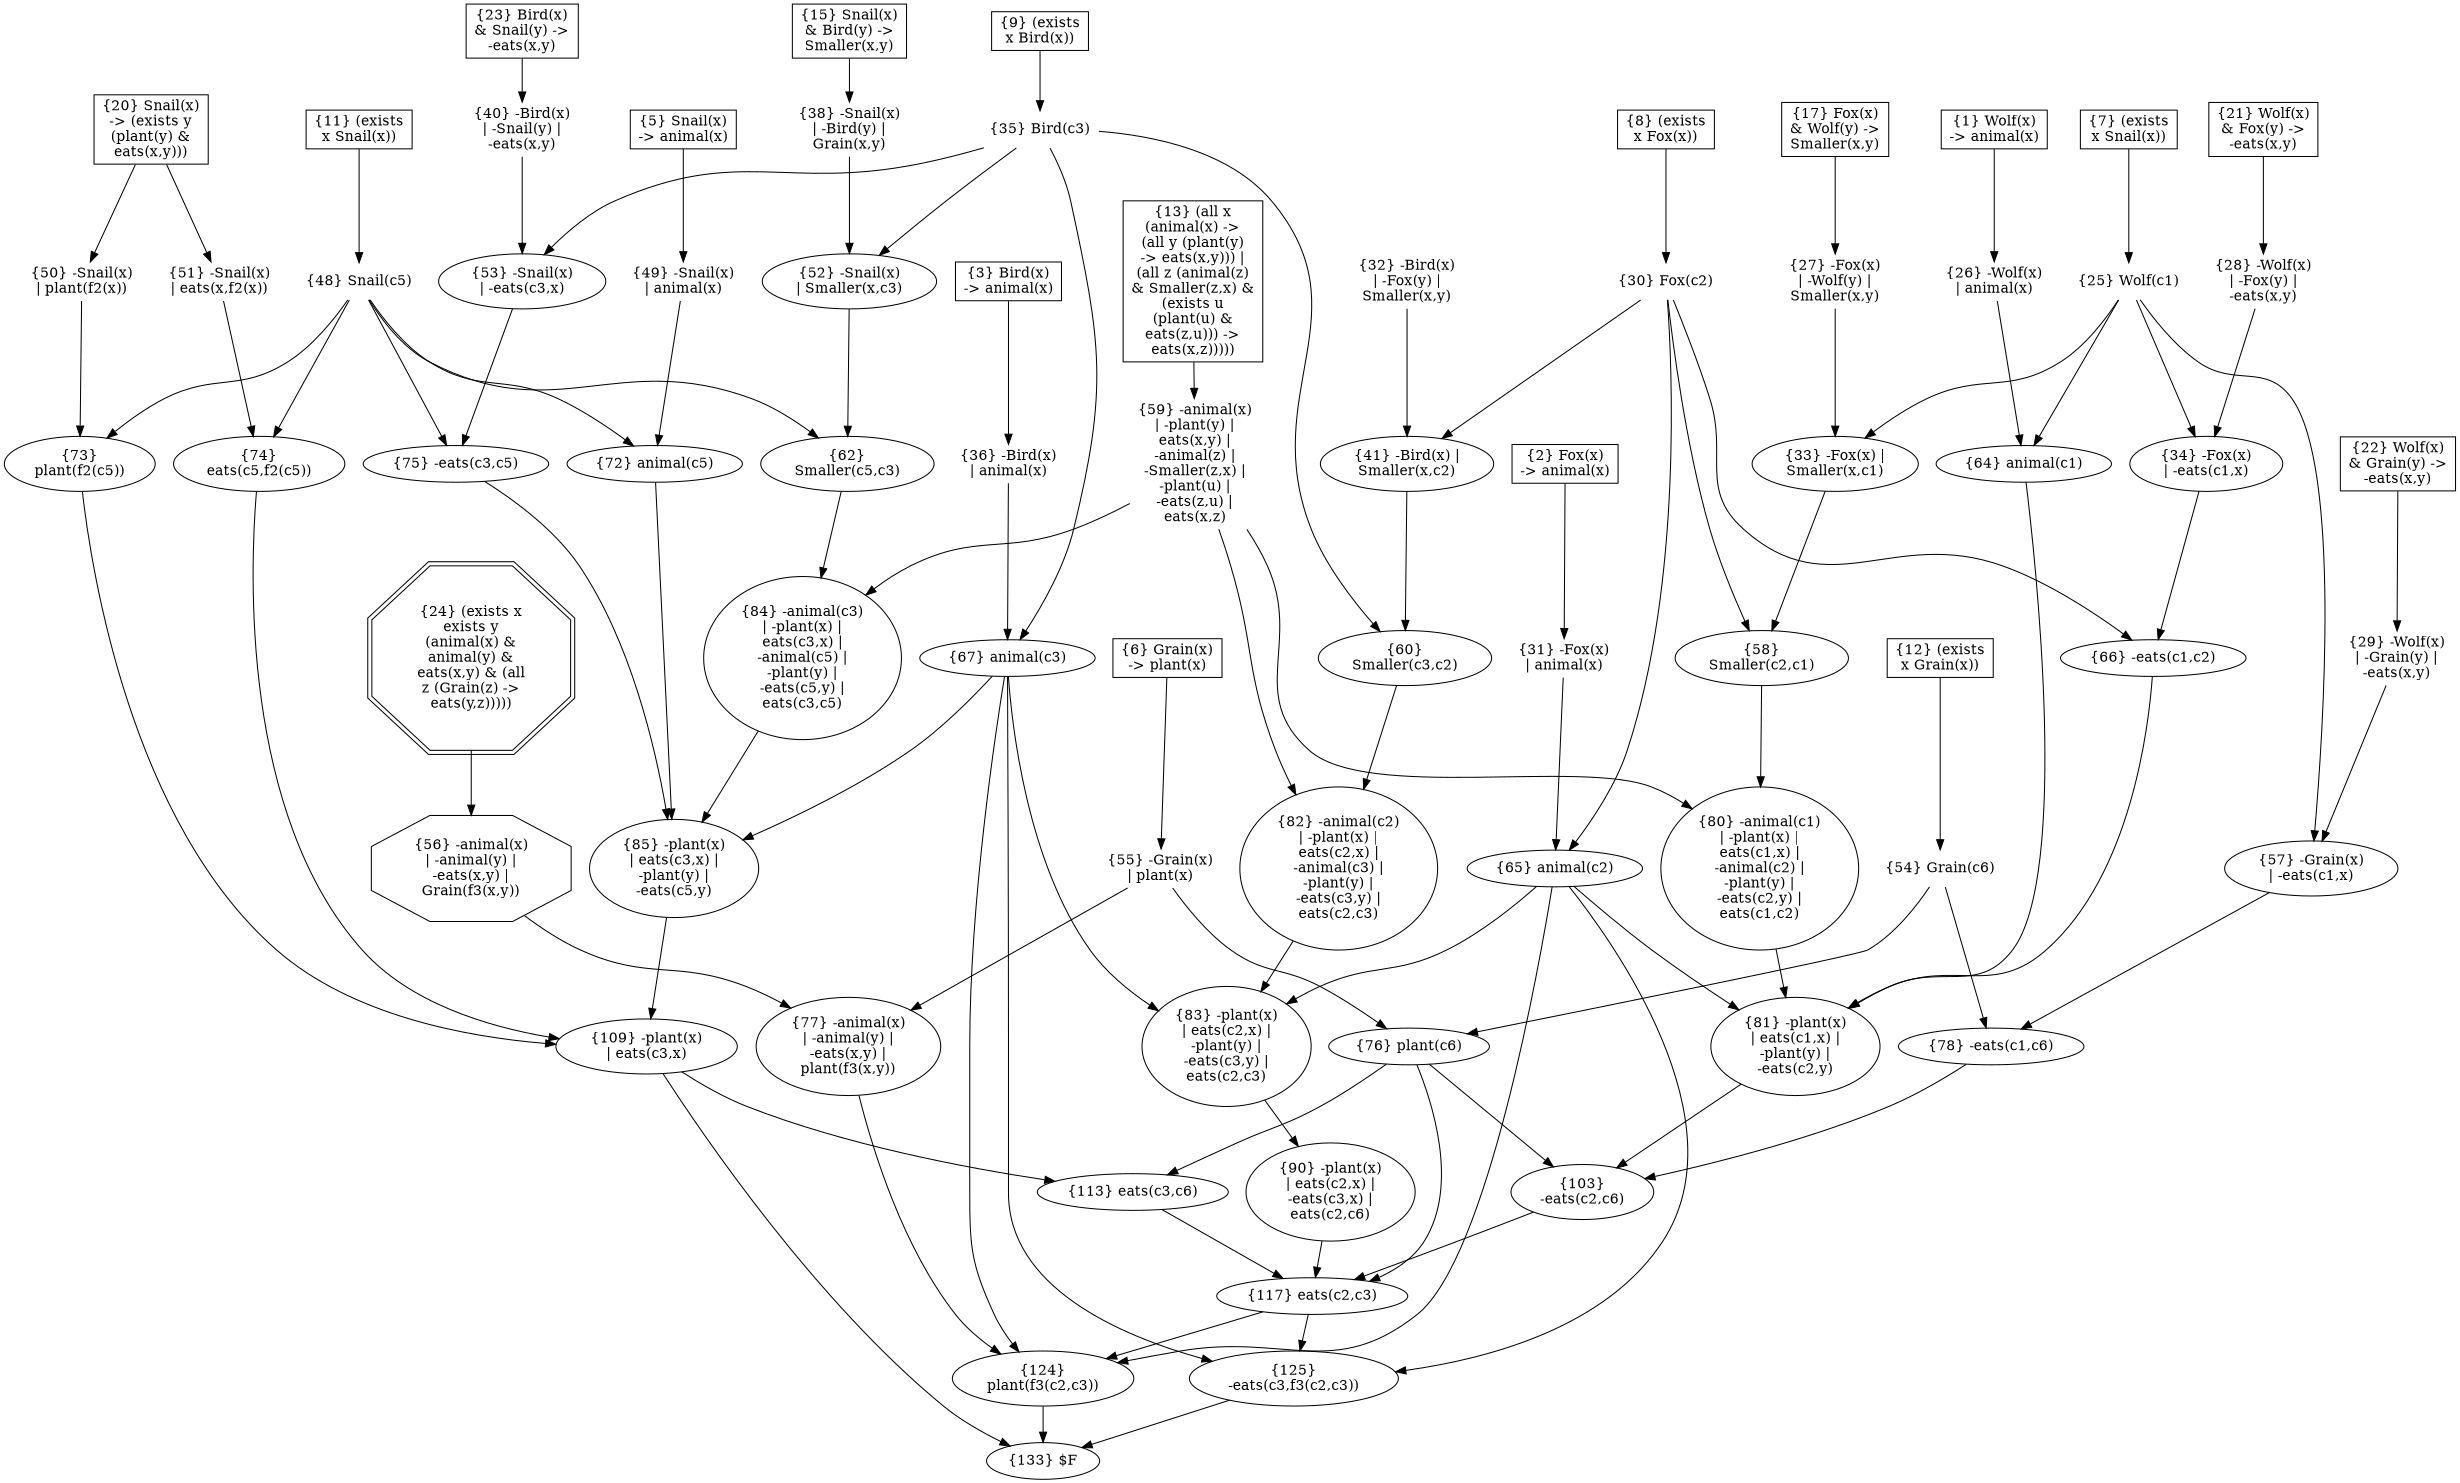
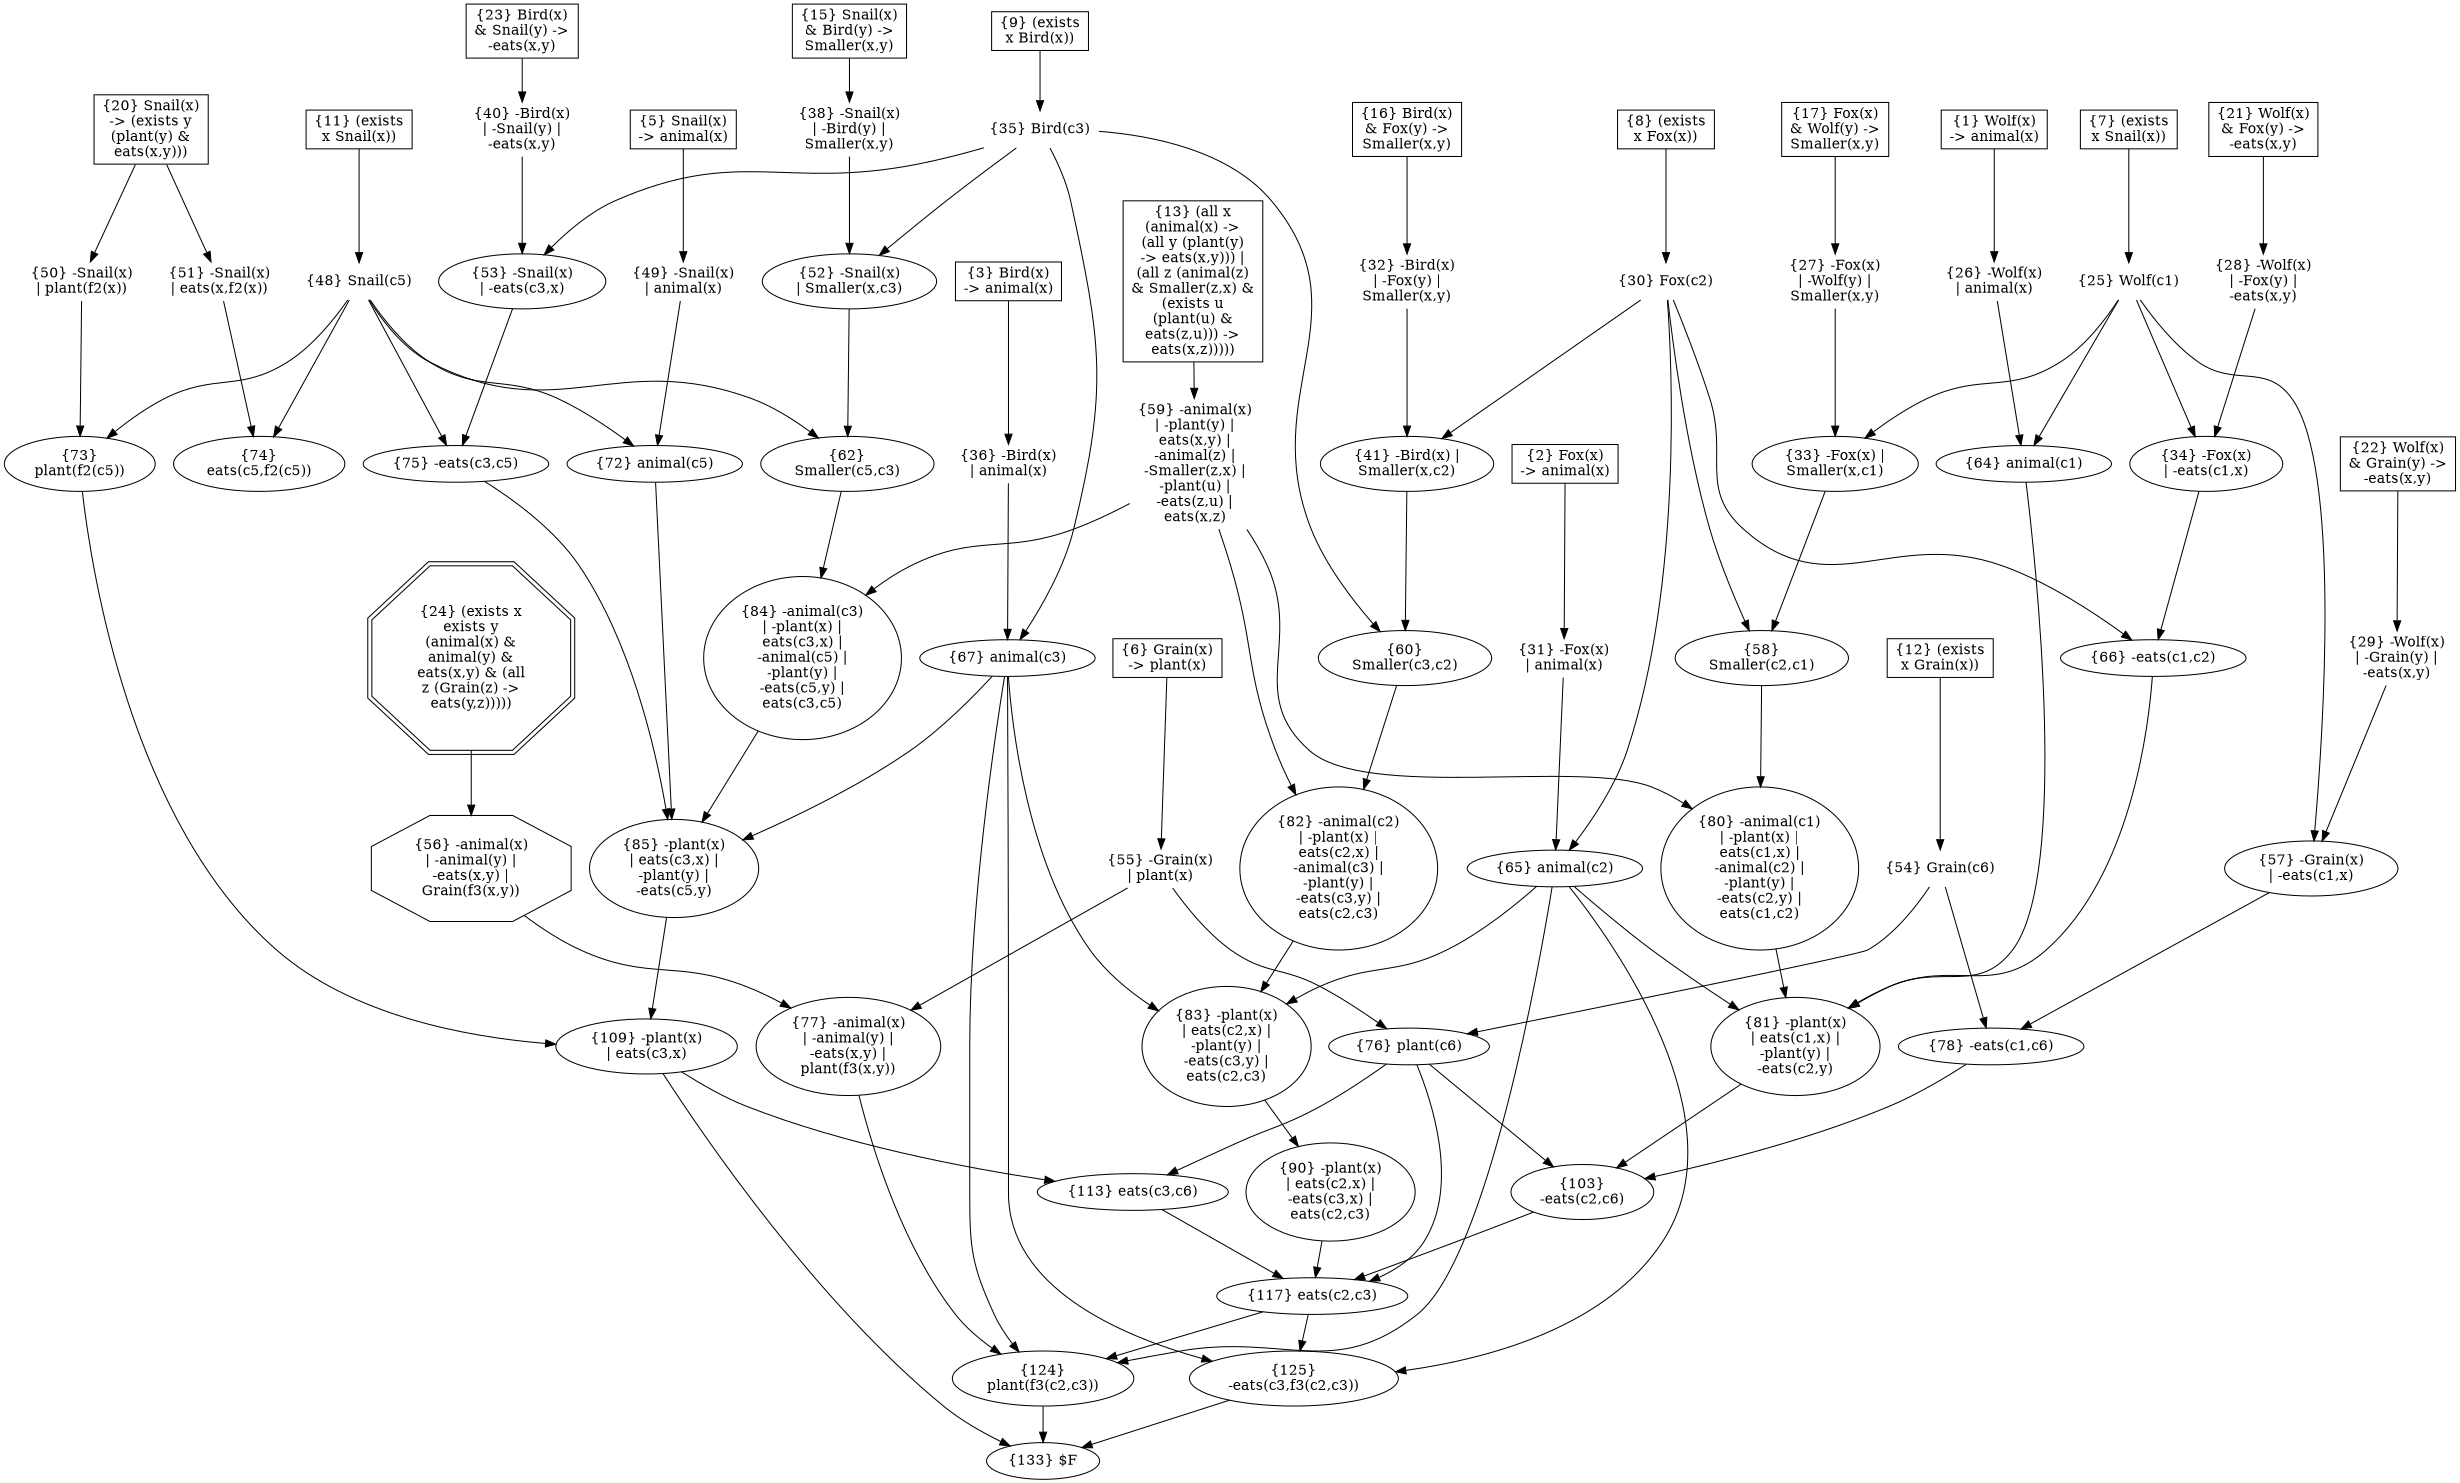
  strict digraph {
    root=133
    node [shape=ellipse]
    n1 [label="{1} Wolf(x)\n-> animal(x)" shape=box]
    n2 [label="{26} -Wolf(x)\n| animal(x)" shape=plaintext]
    n3 [label="{64} animal(c1)"]
    n4 [label="{2} Fox(x)\n-> animal(x)" shape=box]
    n5 [label="{31} -Fox(x)\n| animal(x)" shape=plaintext]
    n6 [label="{65} animal(c2)"]
    n7 [label="{3} Bird(x)\n-> animal(x)" shape=box]
    n8 [label="{36} -Bird(x)\n| animal(x)" shape=plaintext]
    n9 [label="{67} animal(c3)"]
    n10 [label="{5} Snail(x)\n-> animal(x)" shape=box]
    n11 [label="{49} -Snail(x)\n| animal(x)" shape=plaintext]
    n12 [label="{72} animal(c5)"]
    n13 [label="{6} Grain(x)\n-> plant(x)" shape=box]
    n14 [label="{55} -Grain(x)\n| plant(x)" shape=plaintext]
    n15 [label="{76} plant(c6)"]
    n16 [label="{77} -animal(x)\n| -animal(y) |\n-eats(x,y) |\nplant(f3(x,y))"]
    n17 [label="{7} (exists\nx Snail(x))" shape=box]
    n18 [label="{25} Wolf(c1)" shape=plaintext]
    n19 [label="{33} -Fox(x) |\nSmaller(x,c1)"]
    n20 [label="{34} -Fox(x)\n| -eats(c1,x)"]
    n21 [label="{57} -Grain(x)\n| -eats(c1,x)"]
    n22 [label="{8} (exists\nx Fox(x))" shape=box]
    n23 [label="{30} Fox(c2)" shape=plaintext]
    n24 [label="{41} -Bird(x) |\nSmaller(x,c2)"]
    n25 [label="{58}\nSmaller(c2,c1)"]
    n26 [label="{66} -eats(c1,c2)"]
    n27 [label="{9} (exists\nx Bird(x))" shape=box]
    n28 [label="{35} Bird(c3)" shape=plaintext]
    n29 [label="{52} -Snail(x)\n| Smaller(x,c3)"]
    n30 [label="{53} -Snail(x)\n| -eats(c3,x)"]
    n31 [label="{60}\nSmaller(c3,c2)"]
    n32 [label="{11} (exists\nx Snail(x))" shape=box]
    n33 [label="{48} Snail(c5)" shape=plaintext]
    n34 [label="{62}\nSmaller(c5,c3)"]
    n35 [label="{73}\nplant(f2(c5))"]
    n36 [label="{74}\neats(c5,f2(c5))"]
    n37 [label="{75} -eats(c3,c5)"]
    n38 [label="{12} (exists\nx Grain(x))" shape=box]
    n39 [label="{54} Grain(c6)" shape=plaintext]
    n40 [label="{78} -eats(c1,c6)"]
    n41 [label="{13} (all x\n(animal(x) ->\n(all y (plant(y)\n-> eats(x,y))) |\n(all z (animal(z)\n& Smaller(z,x) &\n(exists u\n(plant(u) &\neats(z,u))) ->\neats(x,z)))))" shape=box]
    n42 [label="{59} -animal(x)\n| -plant(y) |\neats(x,y) |\n-animal(z) |\n-Smaller(z,x) |\n-plant(u) |\n-eats(z,u) |\neats(x,z)" shape=plaintext]
    n43 [label="{80} -animal(c1)\n| -plant(x) |\neats(c1,x) |\n-animal(c2) |\n-plant(y) |\n-eats(c2,y) |\neats(c1,c2)"]
    n44 [label="{82} -animal(c2)\n| -plant(x) |\neats(c2,x) |\n-animal(c3) |\n-plant(y) |\n-eats(c3,y) |\neats(c2,c3)"]
    n45 [label="{84} -animal(c3)\n| -plant(x) |\neats(c3,x) |\n-animal(c5) |\n-plant(y) |\n-eats(c5,y) |\neats(c3,c5)"]
    n46 [label="{15} Snail(x)\n& Bird(y) ->\nSmaller(x,y)" shape=box]
-   n47 [label="{38} -Snail(x)\n| -Bird(y) |\nGrain(x,y)" shape=plaintext]
+   n47 [label="{38} -Snail(x)\n| -Bird(y) |\nSmaller(x,y)" shape=plaintext]
+   n48 [label="{16} Bird(x)\n& Fox(y) ->\nSmaller(x,y)" shape=box]
    n49 [label="{32} -Bird(x)\n| -Fox(y) |\nSmaller(x,y)" shape=plaintext]
    n50 [label="{17} Fox(x)\n& Wolf(y) ->\nSmaller(x,y)" shape=box]
    n51 [label="{27} -Fox(x)\n| -Wolf(y) |\nSmaller(x,y)" shape=plaintext]
    n52 [label="{20} Snail(x)\n-> (exists y\n(plant(y) &\neats(x,y)))" shape=box]
    n53 [label="{50} -Snail(x)\n| plant(f2(x))" shape=plaintext]
    n54 [label="{51} -Snail(x)\n| eats(x,f2(x))" shape=plaintext]
    n55 [label="{21} Wolf(x)\n& Fox(y) ->\n-eats(x,y)" shape=box]
    n56 [label="{28} -Wolf(x)\n| -Fox(y) |\n-eats(x,y)" shape=plaintext]
    n57 [label="{22} Wolf(x)\n& Grain(y) ->\n-eats(x,y)" shape=box]
    n58 [label="{29} -Wolf(x)\n| -Grain(y) |\n-eats(x,y)" shape=plaintext]
    n59 [label="{23} Bird(x)\n& Snail(y) ->\n-eats(x,y)" shape=box]
    n60 [label="{40} -Bird(x)\n| -Snail(y) |\n-eats(x,y)" shape=plaintext]
    n61 [label="{24} (exists x\nexists y\n(animal(x) &\nanimal(y) &\neats(x,y) & (all\nz (Grain(z) ->\neats(y,z)))))" shape=doubleoctagon]
    n62 [label="{56} -animal(x)\n| -animal(y) |\n-eats(x,y) |\nGrain(f3(x,y))" shape=octagon]
    n63 [label="{81} -plant(x)\n| eats(c1,x) |\n-plant(y) |\n-eats(c2,y)"]
    n64 [label="{125}\n-eats(c3,f3(c2,c3))"]
    n65 [label="{83} -plant(x)\n| eats(c2,x) |\n-plant(y) |\n-eats(c3,y) |\neats(c2,c3)"]
    n66 [label="{124}\nplant(f3(c2,c3))"]
    n67 [label="{85} -plant(x)\n| eats(c3,x) |\n-plant(y) |\n-eats(c5,y)"]
    n68 [label="{109} -plant(x)\n| eats(c3,x)"]
    n69 [label="{103}\n-eats(c2,c6)"]
    n70 [label="{113} eats(c3,c6)"]
    n71 [label="{117} eats(c2,c3)"]
    n72 [label="{133} $F"]
-   n73 [label="{90} -plant(x)\n| eats(c2,x) |\n-eats(c3,x) |\neats(c2,c6)"]
+   n73 [label="{90} -plant(x)\n| eats(c2,x) |\n-eats(c3,x) |\neats(c2,c3)"]
    n1 -> n2
    n2 -> n3
    n3 -> n63
    n4 -> n5
    n5 -> n6
    n6 -> n63
    n6 -> n64
    n6 -> n65
    n6 -> n66
    n7 -> n8
    n8 -> n9
    n9 -> n64
    n9 -> n65
    n9 -> n66
    n9 -> n67
    n10 -> n11
    n11 -> n12
    n12 -> n67
    n13 -> n14
    n14 -> n15
    n14 -> n16
    n15 -> n69
    n15 -> n70
    n15 -> n71
    n16 -> n66
    n17 -> n18
    n18 -> n3
    n18 -> n19
    n18 -> n20
    n18 -> n21
    n19 -> n25
    n20 -> n26
    n21 -> n40
    n22 -> n23
    n23 -> n6
    n23 -> n24
    n23 -> n25
    n23 -> n26
    n24 -> n31
    n25 -> n43
    n26 -> n63
    n27 -> n28
    n28 -> n9
    n28 -> n29
    n28 -> n30
    n28 -> n31
    n29 -> n34
    n30 -> n37
    n31 -> n44
    n32 -> n33
    n33 -> n12
    n33 -> n34
    n33 -> n35
    n33 -> n36
    n33 -> n37
    n34 -> n45
    n35 -> n68
-   n36 -> n68
    n37 -> n67
    n38 -> n39
    n39 -> n15
    n39 -> n40
    n40 -> n69
    n41 -> n42
    n42 -> n43
    n42 -> n44
    n42 -> n45
    n43 -> n63
    n44 -> n65
    n45 -> n67
    n46 -> n47
    n47 -> n29
+   n48 -> n49
    n49 -> n24
    n50 -> n51
    n51 -> n19
    n52 -> n53
    n52 -> n54
    n53 -> n35
    n54 -> n36
    n55 -> n56
    n56 -> n20
    n57 -> n58
    n58 -> n21
    n59 -> n60
    n60 -> n30
    n61 -> n62
    n62 -> n16
    n63 -> n69
    n64 -> n72
    n65 -> n73
    n66 -> n72
    n67 -> n68
    n68 -> n70
    n68 -> n72
    n69 -> n71
    n70 -> n71
    n71 -> n64
    n71 -> n66
    n73 -> n71
  }
